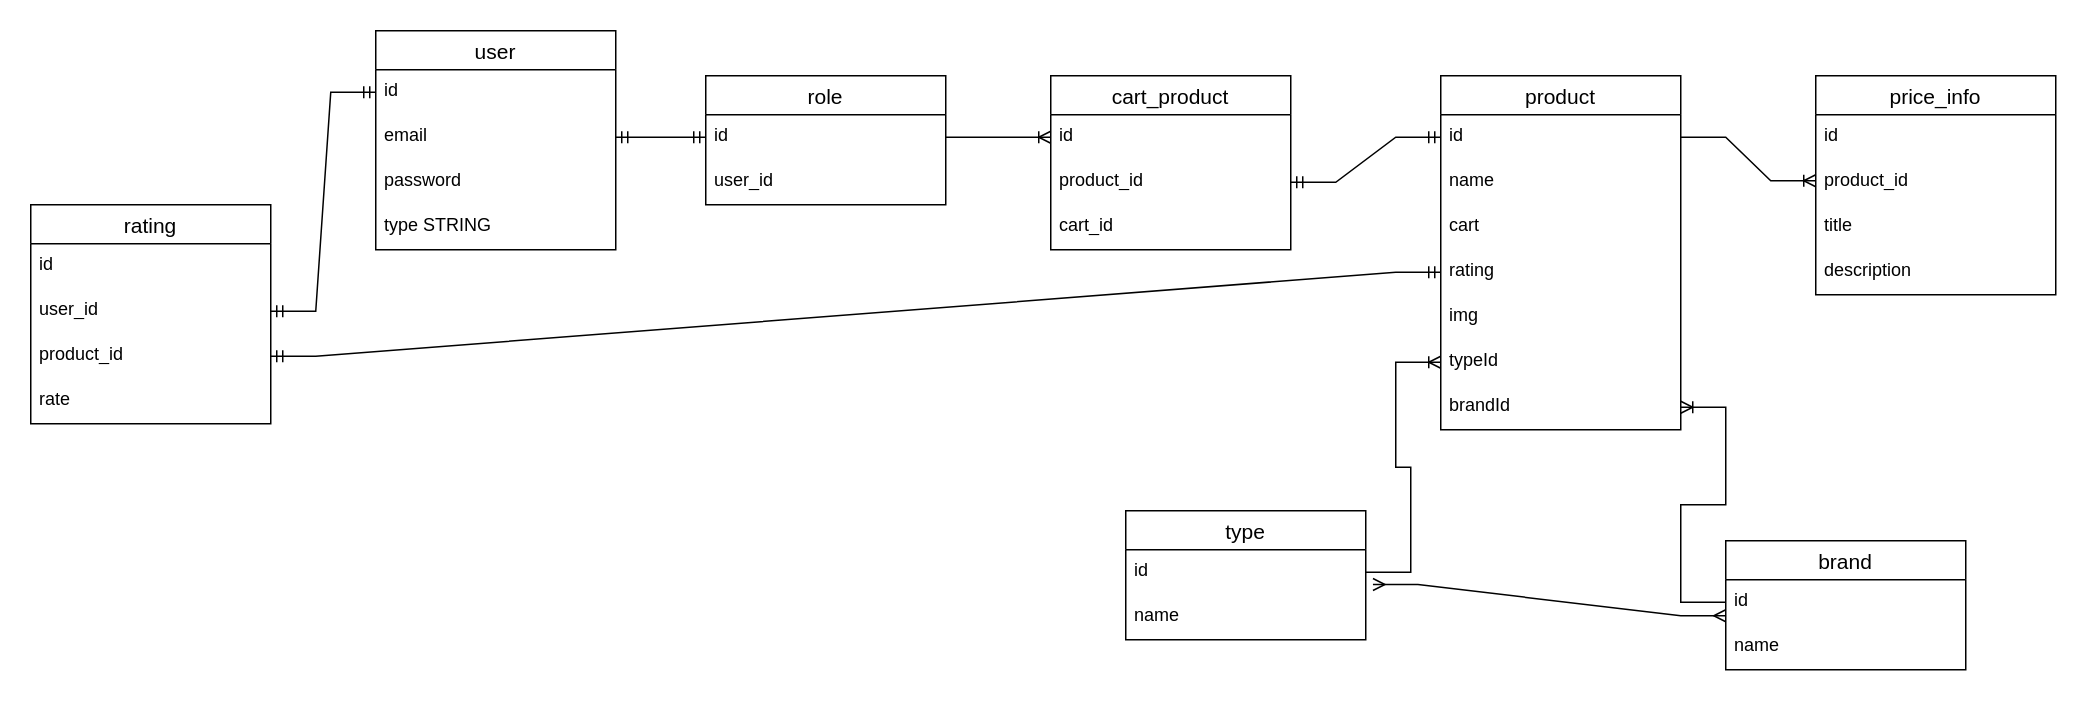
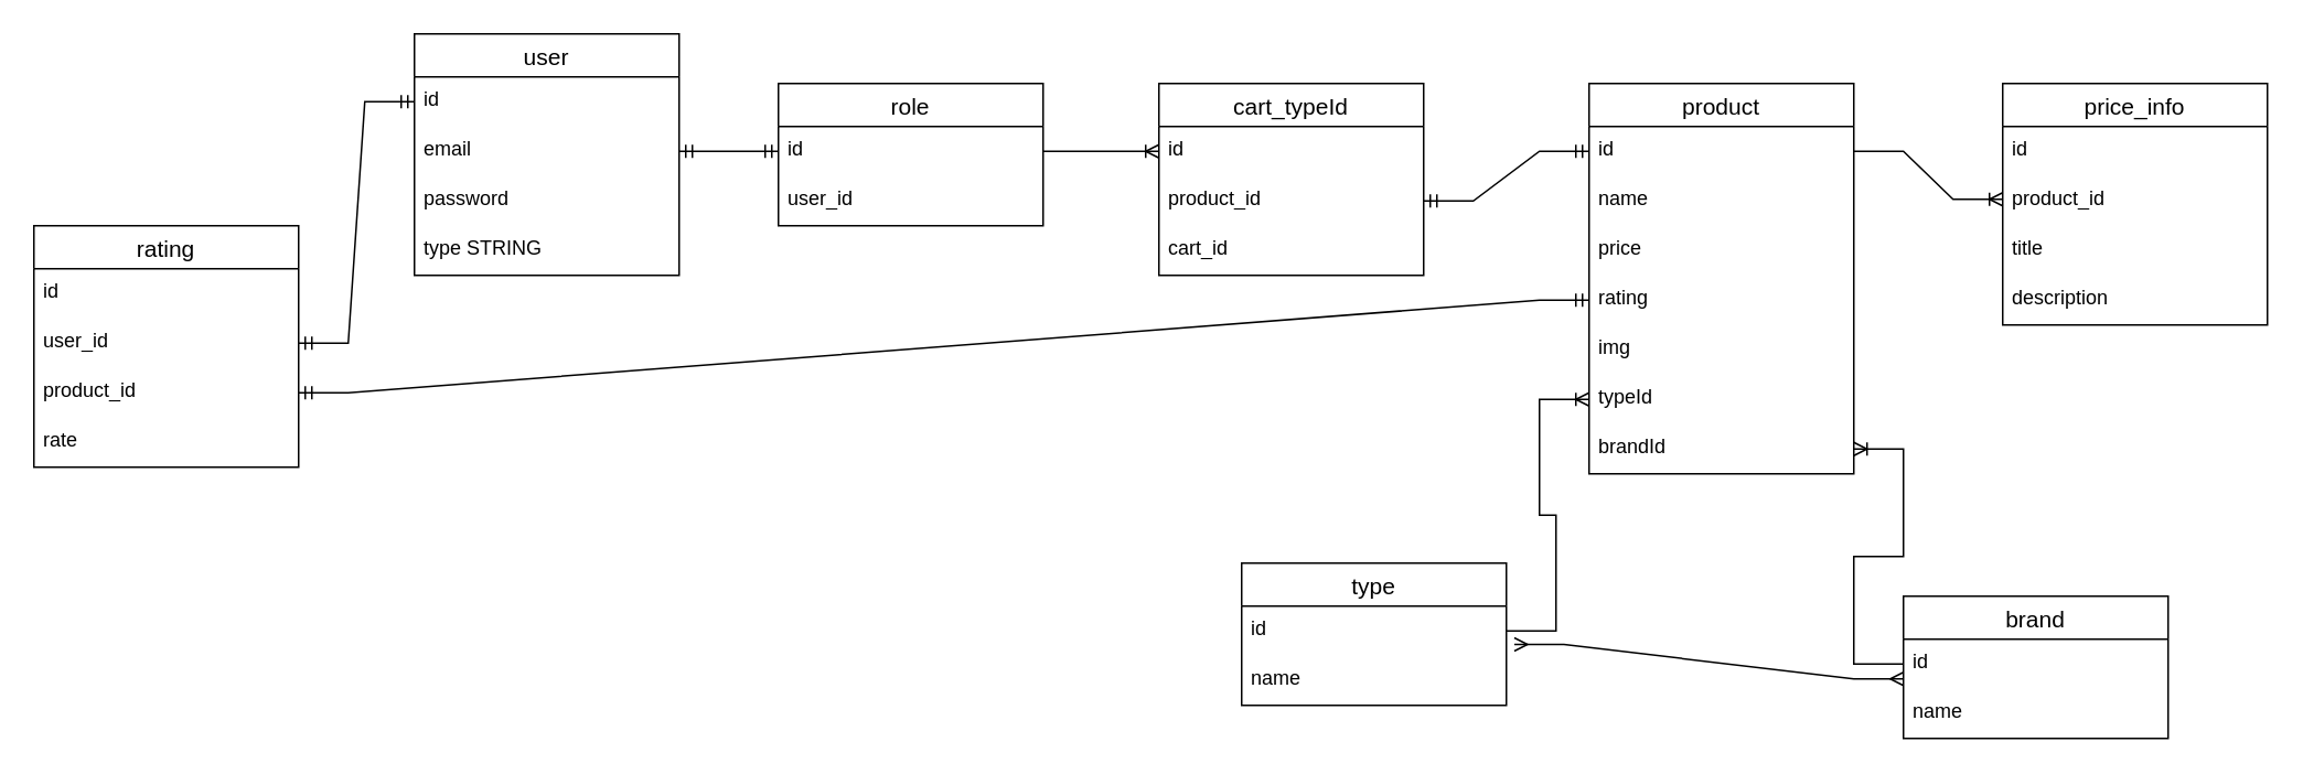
  <mxCell id="0" />
  <mxCell id="1" parent="0" />
  <mxCell id="2" value="user" style="swimlane;fontStyle=0;childLayout=stackLayout;horizontal=1;startSize=26;horizontalStack=0;resizeParent=1;resizeParentMax=0;resizeLast=0;collapsible=1;marginBottom=0;align=center;fontSize=14;" vertex="1" parent="1"><mxGeometry x="250" y="20" width="160" height="146" as="geometry" /></mxCell>
  <mxCell id="3" value="id" style="text;strokeColor=none;fillColor=none;spacingLeft=4;spacingRight=4;overflow=hidden;rotatable=0;points=[[0,0.5],[1,0.5]];portConstraint=eastwest;fontSize=12;whiteSpace=wrap;html=1;" vertex="1" parent="2"><mxGeometry y="26" width="160" height="30" as="geometry" /></mxCell>
  <mxCell id="4" value="email" style="text;strokeColor=none;fillColor=none;spacingLeft=4;spacingRight=4;overflow=hidden;rotatable=0;points=[[0,0.5],[1,0.5]];portConstraint=eastwest;fontSize=12;whiteSpace=wrap;html=1;" vertex="1" parent="2"><mxGeometry y="56" width="160" height="30" as="geometry" /></mxCell>
  <mxCell id="5" value="password" style="text;strokeColor=none;fillColor=none;spacingLeft=4;spacingRight=4;overflow=hidden;rotatable=0;points=[[0,0.5],[1,0.5]];portConstraint=eastwest;fontSize=12;whiteSpace=wrap;html=1;" vertex="1" parent="2"><mxGeometry y="86" width="160" height="30" as="geometry" /></mxCell>
  <mxCell id="6" value="type STRING" style="text;strokeColor=none;fillColor=none;spacingLeft=4;spacingRight=4;overflow=hidden;rotatable=0;points=[[0,0.5],[1,0.5]];portConstraint=eastwest;fontSize=12;whiteSpace=wrap;html=1;" vertex="1" parent="2"><mxGeometry y="116" width="160" height="30" as="geometry" /></mxCell>
  <mxCell id="7" value="role" style="swimlane;fontStyle=0;childLayout=stackLayout;horizontal=1;startSize=26;horizontalStack=0;resizeParent=1;resizeParentMax=0;resizeLast=0;collapsible=1;marginBottom=0;align=center;fontSize=14;" vertex="1" parent="1"><mxGeometry x="470" y="50" width="160" height="86" as="geometry" /></mxCell>
  <mxCell id="8" value="id" style="text;strokeColor=none;fillColor=none;spacingLeft=4;spacingRight=4;overflow=hidden;rotatable=0;points=[[0,0.5],[1,0.5]];portConstraint=eastwest;fontSize=12;whiteSpace=wrap;html=1;" vertex="1" parent="7"><mxGeometry y="26" width="160" height="30" as="geometry" /></mxCell>
  <mxCell id="9" value="user_id" style="text;strokeColor=none;fillColor=none;spacingLeft=4;spacingRight=4;overflow=hidden;rotatable=0;points=[[0,0.5],[1,0.5]];portConstraint=eastwest;fontSize=12;whiteSpace=wrap;html=1;" vertex="1" parent="7"><mxGeometry y="56" width="160" height="30" as="geometry" /></mxCell>
  <mxCell id="10" value="" style="edgeStyle=entityRelationEdgeStyle;fontSize=12;html=1;endArrow=ERmandOne;startArrow=ERmandOne;rounded=0;exitX=1;exitY=0.5;exitDx=0;exitDy=0;entryX=0;entryY=0.5;entryDx=0;entryDy=0;" edge="1" parent="1" source="4" target="8"><mxGeometry width="100" height="100" relative="1" as="geometry"><mxPoint x="490" y="270" as="sourcePoint" /><mxPoint x="590" y="170" as="targetPoint" /></mxGeometry></mxCell>
  <mxCell id="11" value="product" style="swimlane;fontStyle=0;childLayout=stackLayout;horizontal=1;startSize=26;horizontalStack=0;resizeParent=1;resizeParentMax=0;resizeLast=0;collapsible=1;marginBottom=0;align=center;fontSize=14;" vertex="1" parent="1"><mxGeometry x="960" y="50" width="160" height="236" as="geometry" /></mxCell>
  <mxCell id="12" value="id" style="text;strokeColor=none;fillColor=none;spacingLeft=4;spacingRight=4;overflow=hidden;rotatable=0;points=[[0,0.5],[1,0.5]];portConstraint=eastwest;fontSize=12;whiteSpace=wrap;html=1;" vertex="1" parent="11"><mxGeometry y="26" width="160" height="30" as="geometry" /></mxCell>
  <mxCell id="13" value="name" style="text;strokeColor=none;fillColor=none;spacingLeft=4;spacingRight=4;overflow=hidden;rotatable=0;points=[[0,0.5],[1,0.5]];portConstraint=eastwest;fontSize=12;whiteSpace=wrap;html=1;" vertex="1" parent="11"><mxGeometry y="56" width="160" height="30" as="geometry" /></mxCell>
- <mxCell id="14" value="cart" style="text;strokeColor=none;fillColor=none;spacingLeft=4;spacingRight=4;overflow=hidden;rotatable=0;points=[[0,0.5],[1,0.5]];portConstraint=eastwest;fontSize=12;whiteSpace=wrap;html=1;" vertex="1" parent="11"><mxGeometry y="86" width="160" height="30" as="geometry" /></mxCell>
+ <mxCell id="14" value="price" style="text;strokeColor=none;fillColor=none;spacingLeft=4;spacingRight=4;overflow=hidden;rotatable=0;points=[[0,0.5],[1,0.5]];portConstraint=eastwest;fontSize=12;whiteSpace=wrap;html=1;" vertex="1" parent="11"><mxGeometry y="86" width="160" height="30" as="geometry" /></mxCell>
  <mxCell id="15" value="rating" style="text;strokeColor=none;fillColor=none;spacingLeft=4;spacingRight=4;overflow=hidden;rotatable=0;points=[[0,0.5],[1,0.5]];portConstraint=eastwest;fontSize=12;whiteSpace=wrap;html=1;" vertex="1" parent="11"><mxGeometry y="116" width="160" height="30" as="geometry" /></mxCell>
  <mxCell id="16" value="img" style="text;strokeColor=none;fillColor=none;spacingLeft=4;spacingRight=4;overflow=hidden;rotatable=0;points=[[0,0.5],[1,0.5]];portConstraint=eastwest;fontSize=12;whiteSpace=wrap;html=1;" vertex="1" parent="11"><mxGeometry y="146" width="160" height="30" as="geometry" /></mxCell>
  <mxCell id="17" value="typeId" style="text;strokeColor=none;fillColor=none;spacingLeft=4;spacingRight=4;overflow=hidden;rotatable=0;points=[[0,0.5],[1,0.5]];portConstraint=eastwest;fontSize=12;whiteSpace=wrap;html=1;" vertex="1" parent="11"><mxGeometry y="176" width="160" height="30" as="geometry" /></mxCell>
  <mxCell id="18" value="brandId" style="text;strokeColor=none;fillColor=none;spacingLeft=4;spacingRight=4;overflow=hidden;rotatable=0;points=[[0,0.5],[1,0.5]];portConstraint=eastwest;fontSize=12;whiteSpace=wrap;html=1;" vertex="1" parent="11"><mxGeometry y="206" width="160" height="30" as="geometry" /></mxCell>
  <mxCell id="19" value="type" style="swimlane;fontStyle=0;childLayout=stackLayout;horizontal=1;startSize=26;horizontalStack=0;resizeParent=1;resizeParentMax=0;resizeLast=0;collapsible=1;marginBottom=0;align=center;fontSize=14;" vertex="1" parent="1"><mxGeometry x="750" y="340" width="160" height="86" as="geometry" /></mxCell>
  <mxCell id="20" value="id" style="text;strokeColor=none;fillColor=none;spacingLeft=4;spacingRight=4;overflow=hidden;rotatable=0;points=[[0,0.5],[1,0.5]];portConstraint=eastwest;fontSize=12;whiteSpace=wrap;html=1;" vertex="1" parent="19"><mxGeometry y="26" width="160" height="30" as="geometry" /></mxCell>
  <mxCell id="21" value="name" style="text;strokeColor=none;fillColor=none;spacingLeft=4;spacingRight=4;overflow=hidden;rotatable=0;points=[[0,0.5],[1,0.5]];portConstraint=eastwest;fontSize=12;whiteSpace=wrap;html=1;" vertex="1" parent="19"><mxGeometry y="56" width="160" height="30" as="geometry" /></mxCell>
  <mxCell id="22" value="brand" style="swimlane;fontStyle=0;childLayout=stackLayout;horizontal=1;startSize=26;horizontalStack=0;resizeParent=1;resizeParentMax=0;resizeLast=0;collapsible=1;marginBottom=0;align=center;fontSize=14;" vertex="1" parent="1"><mxGeometry x="1150" y="360" width="160" height="86" as="geometry" /></mxCell>
  <mxCell id="23" value="id" style="text;strokeColor=none;fillColor=none;spacingLeft=4;spacingRight=4;overflow=hidden;rotatable=0;points=[[0,0.5],[1,0.5]];portConstraint=eastwest;fontSize=12;whiteSpace=wrap;html=1;" vertex="1" parent="22"><mxGeometry y="26" width="160" height="30" as="geometry" /></mxCell>
  <mxCell id="24" value="name" style="text;strokeColor=none;fillColor=none;spacingLeft=4;spacingRight=4;overflow=hidden;rotatable=0;points=[[0,0.5],[1,0.5]];portConstraint=eastwest;fontSize=12;whiteSpace=wrap;html=1;" vertex="1" parent="22"><mxGeometry y="56" width="160" height="30" as="geometry" /></mxCell>
  <mxCell id="25" value="" style="edgeStyle=entityRelationEdgeStyle;fontSize=12;html=1;endArrow=ERoneToMany;rounded=0;exitX=1;exitY=0.5;exitDx=0;exitDy=0;entryX=0;entryY=0.5;entryDx=0;entryDy=0;" edge="1" parent="1" source="20" target="17"><mxGeometry width="100" height="100" relative="1" as="geometry"><mxPoint x="570" y="360" as="sourcePoint" /><mxPoint x="670" y="260" as="targetPoint" /></mxGeometry></mxCell>
  <mxCell id="26" value="" style="edgeStyle=entityRelationEdgeStyle;fontSize=12;html=1;endArrow=ERoneToMany;rounded=0;exitX=0;exitY=0.5;exitDx=0;exitDy=0;entryX=1;entryY=0.5;entryDx=0;entryDy=0;" edge="1" parent="1" source="23" target="18"><mxGeometry width="100" height="100" relative="1" as="geometry"><mxPoint x="620" y="390" as="sourcePoint" /><mxPoint x="720" y="290" as="targetPoint" /></mxGeometry></mxCell>
  <mxCell id="27" value="price_info" style="swimlane;fontStyle=0;childLayout=stackLayout;horizontal=1;startSize=26;horizontalStack=0;resizeParent=1;resizeParentMax=0;resizeLast=0;collapsible=1;marginBottom=0;align=center;fontSize=14;" vertex="1" parent="1"><mxGeometry x="1210" y="50" width="160" height="146" as="geometry" /></mxCell>
  <mxCell id="28" value="id" style="text;strokeColor=none;fillColor=none;spacingLeft=4;spacingRight=4;overflow=hidden;rotatable=0;points=[[0,0.5],[1,0.5]];portConstraint=eastwest;fontSize=12;whiteSpace=wrap;html=1;" vertex="1" parent="27"><mxGeometry y="26" width="160" height="30" as="geometry" /></mxCell>
  <mxCell id="29" value="product_id" style="text;strokeColor=none;fillColor=none;spacingLeft=4;spacingRight=4;overflow=hidden;rotatable=0;points=[[0,0.5],[1,0.5]];portConstraint=eastwest;fontSize=12;whiteSpace=wrap;html=1;" vertex="1" parent="27"><mxGeometry y="56" width="160" height="30" as="geometry" /></mxCell>
  <mxCell id="30" value="title" style="text;strokeColor=none;fillColor=none;spacingLeft=4;spacingRight=4;overflow=hidden;rotatable=0;points=[[0,0.5],[1,0.5]];portConstraint=eastwest;fontSize=12;whiteSpace=wrap;html=1;" vertex="1" parent="27"><mxGeometry y="86" width="160" height="30" as="geometry" /></mxCell>
  <mxCell id="31" value="description" style="text;strokeColor=none;fillColor=none;spacingLeft=4;spacingRight=4;overflow=hidden;rotatable=0;points=[[0,0.5],[1,0.5]];portConstraint=eastwest;fontSize=12;whiteSpace=wrap;html=1;" vertex="1" parent="27"><mxGeometry y="116" width="160" height="30" as="geometry" /></mxCell>
  <mxCell id="32" value="" style="edgeStyle=entityRelationEdgeStyle;fontSize=12;html=1;endArrow=ERoneToMany;rounded=0;exitX=1;exitY=0.5;exitDx=0;exitDy=0;" edge="1" parent="1" source="12"><mxGeometry width="100" height="100" relative="1" as="geometry"><mxPoint x="1150" y="230" as="sourcePoint" /><mxPoint x="1210" y="120" as="targetPoint" /></mxGeometry></mxCell>
- <mxCell id="33" value="cart_product" style="swimlane;fontStyle=0;childLayout=stackLayout;horizontal=1;startSize=26;horizontalStack=0;resizeParent=1;resizeParentMax=0;resizeLast=0;collapsible=1;marginBottom=0;align=center;fontSize=14;" vertex="1" parent="1"><mxGeometry x="700" y="50" width="160" height="116" as="geometry" /></mxCell>
+ <mxCell id="33" value="cart_typeId" style="swimlane;fontStyle=0;childLayout=stackLayout;horizontal=1;startSize=26;horizontalStack=0;resizeParent=1;resizeParentMax=0;resizeLast=0;collapsible=1;marginBottom=0;align=center;fontSize=14;" vertex="1" parent="1"><mxGeometry x="700" y="50" width="160" height="116" as="geometry" /></mxCell>
  <mxCell id="34" value="id" style="text;strokeColor=none;fillColor=none;spacingLeft=4;spacingRight=4;overflow=hidden;rotatable=0;points=[[0,0.5],[1,0.5]];portConstraint=eastwest;fontSize=12;whiteSpace=wrap;html=1;" vertex="1" parent="33"><mxGeometry y="26" width="160" height="30" as="geometry" /></mxCell>
  <mxCell id="35" value="product_id" style="text;strokeColor=none;fillColor=none;spacingLeft=4;spacingRight=4;overflow=hidden;rotatable=0;points=[[0,0.5],[1,0.5]];portConstraint=eastwest;fontSize=12;whiteSpace=wrap;html=1;" vertex="1" parent="33"><mxGeometry y="56" width="160" height="30" as="geometry" /></mxCell>
  <mxCell id="36" value="cart_id" style="text;strokeColor=none;fillColor=none;spacingLeft=4;spacingRight=4;overflow=hidden;rotatable=0;points=[[0,0.5],[1,0.5]];portConstraint=eastwest;fontSize=12;whiteSpace=wrap;html=1;" vertex="1" parent="33"><mxGeometry y="86" width="160" height="30" as="geometry" /></mxCell>
  <mxCell id="37" value="" style="edgeStyle=entityRelationEdgeStyle;fontSize=12;html=1;endArrow=ERoneToMany;rounded=0;exitX=1;exitY=0.5;exitDx=0;exitDy=0;entryX=0;entryY=0.5;entryDx=0;entryDy=0;" edge="1" parent="1" source="8" target="34"><mxGeometry width="100" height="100" relative="1" as="geometry"><mxPoint x="630" y="300" as="sourcePoint" /><mxPoint x="730" y="200" as="targetPoint" /></mxGeometry></mxCell>
  <mxCell id="38" value="" style="edgeStyle=entityRelationEdgeStyle;fontSize=12;html=1;endArrow=ERmandOne;startArrow=ERmandOne;rounded=0;exitX=1;exitY=0.5;exitDx=0;exitDy=0;entryX=0;entryY=0.5;entryDx=0;entryDy=0;" edge="1" parent="1" source="35" target="12"><mxGeometry width="100" height="100" relative="1" as="geometry"><mxPoint x="710" y="310" as="sourcePoint" /><mxPoint x="810" y="210" as="targetPoint" /></mxGeometry></mxCell>
  <mxCell id="39" value="rating" style="swimlane;fontStyle=0;childLayout=stackLayout;horizontal=1;startSize=26;horizontalStack=0;resizeParent=1;resizeParentMax=0;resizeLast=0;collapsible=1;marginBottom=0;align=center;fontSize=14;" vertex="1" parent="1"><mxGeometry x="20" y="136" width="160" height="146" as="geometry" /></mxCell>
  <mxCell id="40" value="id" style="text;strokeColor=none;fillColor=none;spacingLeft=4;spacingRight=4;overflow=hidden;rotatable=0;points=[[0,0.5],[1,0.5]];portConstraint=eastwest;fontSize=12;whiteSpace=wrap;html=1;" vertex="1" parent="39"><mxGeometry y="26" width="160" height="30" as="geometry" /></mxCell>
  <mxCell id="41" value="user_id" style="text;strokeColor=none;fillColor=none;spacingLeft=4;spacingRight=4;overflow=hidden;rotatable=0;points=[[0,0.5],[1,0.5]];portConstraint=eastwest;fontSize=12;whiteSpace=wrap;html=1;" vertex="1" parent="39"><mxGeometry y="56" width="160" height="30" as="geometry" /></mxCell>
  <mxCell id="42" value="product_id" style="text;strokeColor=none;fillColor=none;spacingLeft=4;spacingRight=4;overflow=hidden;rotatable=0;points=[[0,0.5],[1,0.5]];portConstraint=eastwest;fontSize=12;whiteSpace=wrap;html=1;" vertex="1" parent="39"><mxGeometry y="86" width="160" height="30" as="geometry" /></mxCell>
  <mxCell id="43" value="rate" style="text;strokeColor=none;fillColor=none;spacingLeft=4;spacingRight=4;overflow=hidden;rotatable=0;points=[[0,0.5],[1,0.5]];portConstraint=eastwest;fontSize=12;whiteSpace=wrap;html=1;" vertex="1" parent="39"><mxGeometry y="116" width="160" height="30" as="geometry" /></mxCell>
  <mxCell id="44" value="" style="edgeStyle=entityRelationEdgeStyle;fontSize=12;html=1;endArrow=ERmandOne;startArrow=ERmandOne;rounded=0;entryX=1;entryY=0.5;entryDx=0;entryDy=0;exitX=0;exitY=0.5;exitDx=0;exitDy=0;" edge="1" parent="1" source="3" target="41"><mxGeometry width="100" height="100" relative="1" as="geometry"><mxPoint x="150" y="70" as="sourcePoint" /><mxPoint x="160" y="273" as="targetPoint" /><Array as="points"><mxPoint x="120" y="162" /><mxPoint x="120" y="172" /><mxPoint x="160" y="160" /><mxPoint x="170" y="170" /><mxPoint x="170" y="220" /><mxPoint x="210" y="210" /></Array></mxGeometry></mxCell>
  <mxCell id="45" value="" style="edgeStyle=entityRelationEdgeStyle;fontSize=12;html=1;endArrow=ERmandOne;startArrow=ERmandOne;rounded=0;entryX=0;entryY=0.5;entryDx=0;entryDy=0;exitX=1;exitY=0.5;exitDx=0;exitDy=0;" edge="1" parent="1" source="42" target="15"><mxGeometry width="100" height="100" relative="1" as="geometry"><mxPoint x="310" y="240" as="sourcePoint" /><mxPoint x="260" y="310" as="targetPoint" /><Array as="points"><mxPoint x="180" y="341" /><mxPoint x="180" y="351" /><mxPoint x="220" y="339" /><mxPoint x="230" y="349" /><mxPoint x="230" y="399" /><mxPoint x="270" y="389" /></Array></mxGeometry></mxCell>
  <mxCell id="46" value="" style="edgeStyle=entityRelationEdgeStyle;fontSize=12;html=1;endArrow=ERmany;startArrow=ERmany;rounded=0;exitX=1.03;exitY=-0.227;exitDx=0;exitDy=0;exitPerimeter=0;" edge="1" parent="1" source="21"><mxGeometry width="100" height="100" relative="1" as="geometry"><mxPoint x="1090" y="600" as="sourcePoint" /><mxPoint x="1150" y="410" as="targetPoint" /></mxGeometry></mxCell>
